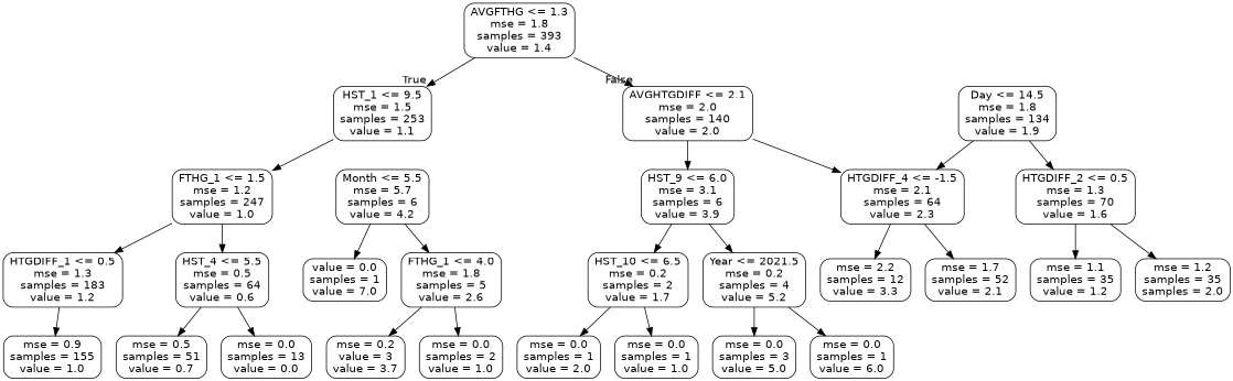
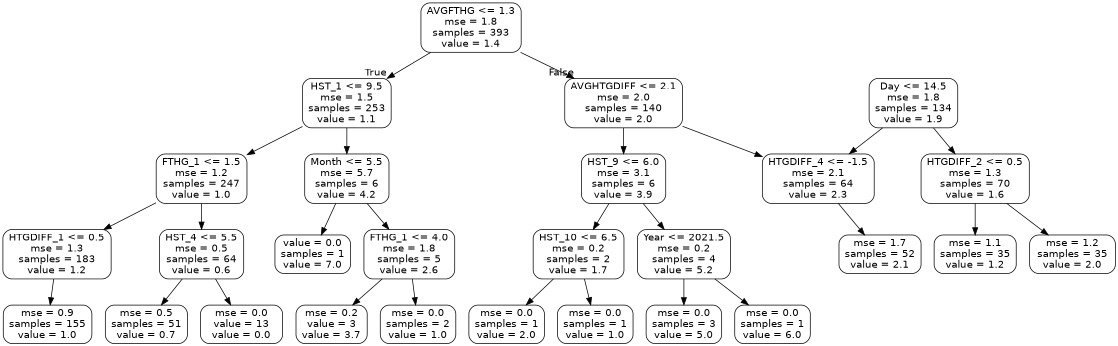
  digraph {
    node [color=black fontname=helvetica shape=box style=rounded]
    edge [fontname=helvetica]
    n1 [label="AVGFTHG <= 1.3\nmse = 1.8\nsamples = 393\nvalue = 1.4"]
    n2 [label="HST_1 <= 9.5\nmse = 1.5\nsamples = 253\nvalue = 1.1"]
    n3 [label="AVGHTGDIFF <= 2.1\nmse = 2.0\nsamples = 140\nvalue = 2.0"]
    n4 [label="FTHG_1 <= 1.5\nmse = 1.2\nsamples = 247\nvalue = 1.0"]
    n5 [label="Month <= 5.5\nmse = 5.7\nsamples = 6\nvalue = 4.2"]
    n6 [label="HST_9 <= 6.0\nmse = 3.1\nsamples = 6\nvalue = 3.9"]
    n7 [label="HTGDIFF_4 <= -1.5\nmse = 2.1\nsamples = 64\nvalue = 2.3"]
    n8 [label="HTGDIFF_1 <= 0.5\nmse = 1.3\nsamples = 183\nvalue = 1.2"]
    n9 [label="HST_4 <= 5.5\nmse = 0.5\nsamples = 64\nvalue = 0.6"]
    n10 [label="value = 0.0\nsamples = 1\nvalue = 7.0"]
    n11 [label="FTHG_1 <= 4.0\nmse = 1.8\nsamples = 5\nvalue = 2.6"]
    n12 [label="mse = 0.9\nsamples = 155\nvalue = 1.0"]
    n13 [label="mse = 0.5\nsamples = 51\nvalue = 0.7"]
-   n14 [label="mse = 0.0\nsamples = 13\nvalue = 0.0"]
+   n14 [label="mse = 0.0\nvalue = 13\nvalue = 0.0"]
    n15 [label="mse = 0.2\nvalue = 3\nvalue = 3.7"]
    n16 [label="mse = 0.0\nsamples = 2\nvalue = 1.0"]
    n17 [label="Day <= 14.5\nmse = 1.8\nsamples = 134\nvalue = 1.9"]
    n18 [label="HTGDIFF_2 <= 0.5\nmse = 1.3\nsamples = 70\nvalue = 1.6"]
    n19 [label="HST_10 <= 6.5\nmse = 0.2\nsamples = 2\nvalue = 1.7"]
    n20 [label="Year <= 2021.5\nmse = 0.2\nsamples = 4\nvalue = 5.2"]
-   n21 [label="mse = 2.2\nsamples = 12\nvalue = 3.3"]
    n22 [label="mse = 1.7\nsamples = 52\nvalue = 2.1"]
    n23 [label="mse = 1.1\nsamples = 35\nvalue = 1.2"]
-   n24 [label="mse = 1.2\nsamples = 35\nsamples = 2.0"]
+   n24 [label="mse = 1.2\nsamples = 35\nvalue = 2.0"]
    n25 [label="mse = 0.0\nsamples = 1\nvalue = 2.0"]
    n26 [label="mse = 0.0\nsamples = 1\nvalue = 1.0"]
    n27 [label="mse = 0.0\nsamples = 3\nvalue = 5.0"]
    n28 [label="mse = 0.0\nsamples = 1\nvalue = 6.0"]
    n1 -> n2 [headlabel=True labelangle=45 labeldistance=2.5]
    n1 -> n3 [headlabel=False labelangle=-45 labeldistance=2.5]
    n2 -> n4
+   n2 -> n5
    n3 -> n6
    n3 -> n7
    n4 -> n8
    n4 -> n9
    n5 -> n10
    n5 -> n11
    n6 -> n19
    n6 -> n20
-   n7 -> n21
    n7 -> n22
    n8 -> n12
    n9 -> n13
    n9 -> n14
    n11 -> n15
    n11 -> n16
    n17 -> n7
    n17 -> n18
    n18 -> n23
    n18 -> n24
    n19 -> n25
    n19 -> n26
    n20 -> n27
    n20 -> n28
  }
